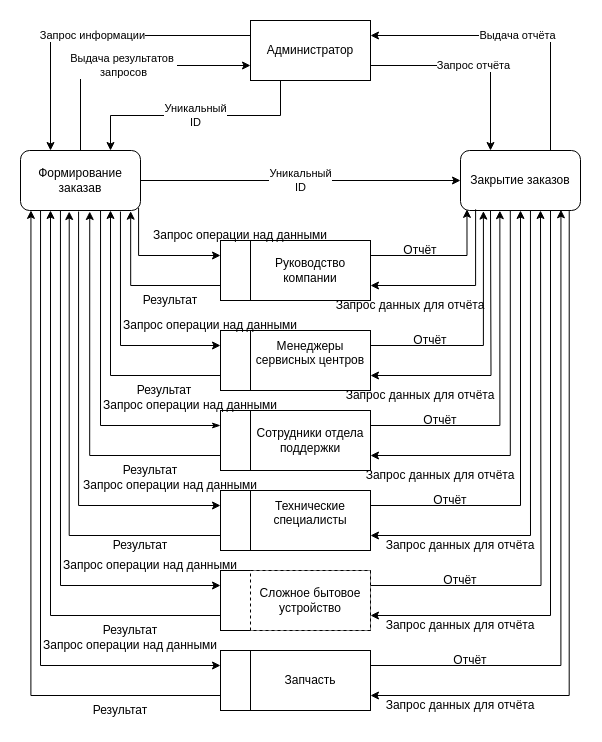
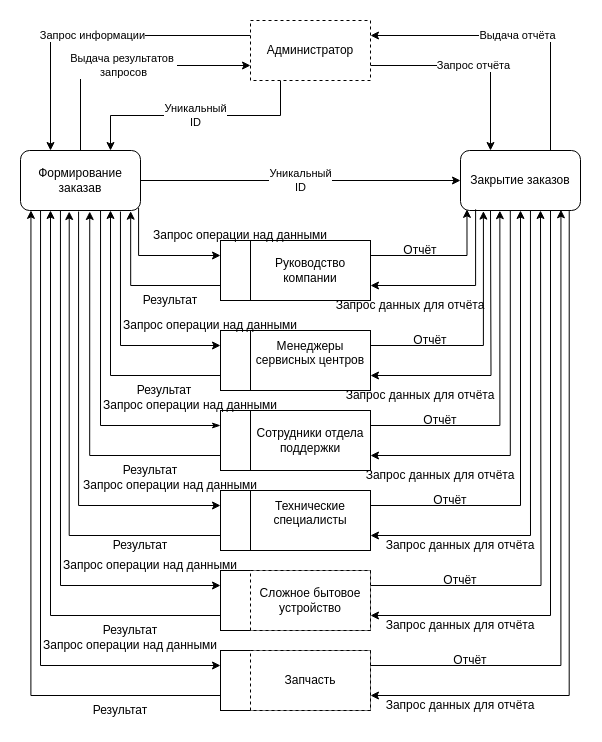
  <mxCell id="0" />
  <mxCell id="1" parent="0" />
  <mxCell id="2" value="" style="rounded=0;whiteSpace=wrap;html=1;" vertex="1" parent="1"><mxGeometry x="220" y="410" width="150" height="60" as="geometry" /></mxCell>
  <mxCell id="3" style="edgeStyle=orthogonalEdgeStyle;rounded=0;orthogonalLoop=1;jettySize=auto;html=1;exitX=0;exitY=0.75;exitDx=0;exitDy=0;entryX=0.406;entryY=1.017;entryDx=0;entryDy=0;entryPerimeter=0;" edge="1" parent="1" source="4" target="11"><mxGeometry relative="1" as="geometry" /></mxCell>
  <mxCell id="4" value="" style="rounded=0;whiteSpace=wrap;html=1;" vertex="1" parent="1"><mxGeometry x="220" y="490" width="150" height="60" as="geometry" /></mxCell>
  <mxCell id="5" value="" style="rounded=0;whiteSpace=wrap;html=1;" vertex="1" parent="1"><mxGeometry x="220" y="570" width="150" height="60" as="geometry" /></mxCell>
  <mxCell id="6" value="" style="rounded=0;whiteSpace=wrap;html=1;" vertex="1" parent="1"><mxGeometry x="220" y="650" width="150" height="60" as="geometry" /></mxCell>
  <mxCell id="7" value="" style="rounded=0;whiteSpace=wrap;html=1;" vertex="1" parent="1"><mxGeometry x="220" y="330" width="150" height="60" as="geometry" /></mxCell>
  <mxCell id="8" value="" style="rounded=0;whiteSpace=wrap;html=1;" vertex="1" parent="1"><mxGeometry x="220" y="240" width="150" height="60" as="geometry" /></mxCell>
  <mxCell id="9" value="Выдача результатов&amp;nbsp;&lt;div&gt;запросов&lt;/div&gt;" style="edgeStyle=orthogonalEdgeStyle;rounded=0;orthogonalLoop=1;jettySize=auto;html=1;exitX=0.5;exitY=0;exitDx=0;exitDy=0;entryX=0;entryY=0.75;entryDx=0;entryDy=0;" edge="1" parent="1" source="11" target="17"><mxGeometry relative="1" as="geometry" /></mxCell>
  <mxCell id="10" value="Уникальный&lt;div&gt;ID&lt;/div&gt;" style="edgeStyle=orthogonalEdgeStyle;rounded=0;orthogonalLoop=1;jettySize=auto;html=1;exitX=1;exitY=0.5;exitDx=0;exitDy=0;entryX=0;entryY=0.5;entryDx=0;entryDy=0;" edge="1" parent="1" source="11" target="13"><mxGeometry relative="1" as="geometry" /></mxCell>
  <mxCell id="11" value="Формирование заказав" style="rounded=1;whiteSpace=wrap;html=1;" vertex="1" parent="1"><mxGeometry x="20" y="150" width="120" height="60" as="geometry" /></mxCell>
  <mxCell id="12" value="Выдача отчёта" style="edgeStyle=orthogonalEdgeStyle;rounded=0;orthogonalLoop=1;jettySize=auto;html=1;exitX=0.75;exitY=0;exitDx=0;exitDy=0;entryX=1;entryY=0.25;entryDx=0;entryDy=0;" edge="1" parent="1" source="13" target="17"><mxGeometry relative="1" as="geometry" /></mxCell>
  <mxCell id="13" value="Закрытие заказов" style="rounded=1;whiteSpace=wrap;html=1;" vertex="1" parent="1"><mxGeometry x="460" y="150" width="120" height="60" as="geometry" /></mxCell>
  <mxCell id="14" value="Запрос информации" style="edgeStyle=orthogonalEdgeStyle;rounded=0;orthogonalLoop=1;jettySize=auto;html=1;exitX=0;exitY=0.25;exitDx=0;exitDy=0;entryX=0.25;entryY=0;entryDx=0;entryDy=0;" edge="1" parent="1" source="17" target="11"><mxGeometry relative="1" as="geometry" /></mxCell>
  <mxCell id="15" value="Уникальный&lt;div&gt;ID&lt;/div&gt;" style="edgeStyle=orthogonalEdgeStyle;rounded=0;orthogonalLoop=1;jettySize=auto;html=1;exitX=0.25;exitY=1;exitDx=0;exitDy=0;entryX=0.75;entryY=0;entryDx=0;entryDy=0;" edge="1" parent="1" source="17" target="11"><mxGeometry relative="1" as="geometry" /></mxCell>
  <mxCell id="16" value="Запрос отчёта" style="edgeStyle=orthogonalEdgeStyle;rounded=0;orthogonalLoop=1;jettySize=auto;html=1;exitX=1;exitY=0.75;exitDx=0;exitDy=0;entryX=0.25;entryY=0;entryDx=0;entryDy=0;" edge="1" parent="1" source="17" target="13"><mxGeometry relative="1" as="geometry" /></mxCell>
- <mxCell id="17" value="Администратор" style="rounded=0;whiteSpace=wrap;html=1;" vertex="1" parent="1"><mxGeometry x="250" y="20" width="120" height="60" as="geometry" /></mxCell>
+ <mxCell id="17" value="Администратор" style="rounded=0;whiteSpace=wrap;html=1;dashed=1;" vertex="1" parent="1"><mxGeometry x="250" y="20" width="120" height="60" as="geometry" /></mxCell>
  <mxCell id="18" value="Руководство компании" style="rounded=0;whiteSpace=wrap;html=1;" vertex="1" parent="1"><mxGeometry x="250" y="240" width="120" height="60" as="geometry" /></mxCell>
  <mxCell id="19" value="&#10;Менеджеры сервисных центров&#10;&#10;" style="rounded=0;whiteSpace=wrap;html=1;" vertex="1" parent="1"><mxGeometry x="250" y="330" width="120" height="60" as="geometry" /></mxCell>
  <mxCell id="20" value="&#10;Технические специалисты&#10;&#10;" style="rounded=0;whiteSpace=wrap;html=1;" vertex="1" parent="1"><mxGeometry x="250" y="490" width="120" height="60" as="geometry" /></mxCell>
  <mxCell id="21" style="edgeStyle=orthogonalEdgeStyle;rounded=0;orthogonalLoop=1;jettySize=auto;html=1;exitX=1;exitY=0.25;exitDx=0;exitDy=0;entryX=0.328;entryY=1.003;entryDx=0;entryDy=0;entryPerimeter=0;" edge="1" parent="1" source="22" target="13"><mxGeometry relative="1" as="geometry" /></mxCell>
  <mxCell id="22" value="Сотрудники отдела поддержки" style="rounded=0;whiteSpace=wrap;html=1;" vertex="1" parent="1"><mxGeometry x="250" y="410" width="120" height="60" as="geometry" /></mxCell>
  <mxCell id="23" style="edgeStyle=orthogonalEdgeStyle;rounded=0;orthogonalLoop=1;jettySize=auto;html=1;exitX=1;exitY=0.25;exitDx=0;exitDy=0;" edge="1" parent="1" source="24"><mxGeometry relative="1" as="geometry"><mxPoint x="540" y="210" as="targetPoint" /></mxGeometry></mxCell>
  <mxCell id="24" value="Сложное бытовое устройство" style="rounded=0;whiteSpace=wrap;html=1;dashed=1;" vertex="1" parent="1"><mxGeometry x="250" y="570" width="120" height="60" as="geometry" /></mxCell>
- <mxCell id="25" value="Запчасть" style="rounded=0;whiteSpace=wrap;html=1;" vertex="1" parent="1"><mxGeometry x="250" y="650" width="120" height="60" as="geometry" /></mxCell>
+ <mxCell id="25" value="Запчасть" style="rounded=0;whiteSpace=wrap;html=1;dashed=1;" vertex="1" parent="1"><mxGeometry x="250" y="650" width="120" height="60" as="geometry" /></mxCell>
  <mxCell id="26" style="edgeStyle=orthogonalEdgeStyle;rounded=0;orthogonalLoop=1;jettySize=auto;html=1;exitX=1;exitY=0.25;exitDx=0;exitDy=0;entryX=0.054;entryY=0.981;entryDx=0;entryDy=0;entryPerimeter=0;" edge="1" parent="1" source="18" target="13"><mxGeometry relative="1" as="geometry" /></mxCell>
  <mxCell id="27" style="edgeStyle=orthogonalEdgeStyle;rounded=0;orthogonalLoop=1;jettySize=auto;html=1;exitX=1;exitY=0.25;exitDx=0;exitDy=0;entryX=0.191;entryY=1.01;entryDx=0;entryDy=0;entryPerimeter=0;" edge="1" parent="1" source="19" target="13"><mxGeometry relative="1" as="geometry" /></mxCell>
  <mxCell id="28" style="edgeStyle=orthogonalEdgeStyle;rounded=0;orthogonalLoop=1;jettySize=auto;html=1;exitX=1;exitY=0.25;exitDx=0;exitDy=0;entryX=0.5;entryY=1;entryDx=0;entryDy=0;" edge="1" parent="1" source="20" target="13"><mxGeometry relative="1" as="geometry" /></mxCell>
  <mxCell id="29" style="edgeStyle=orthogonalEdgeStyle;rounded=0;orthogonalLoop=1;jettySize=auto;html=1;exitX=1;exitY=0.75;exitDx=0;exitDy=0;entryX=0.126;entryY=0.981;entryDx=0;entryDy=0;entryPerimeter=0;startArrow=classic;startFill=1;endArrow=none;endFill=0;" edge="1" parent="1" source="18" target="13"><mxGeometry relative="1" as="geometry" /></mxCell>
  <mxCell id="30" style="edgeStyle=orthogonalEdgeStyle;rounded=0;orthogonalLoop=1;jettySize=auto;html=1;exitX=1;exitY=0.75;exitDx=0;exitDy=0;startArrow=classic;startFill=1;endArrow=none;endFill=0;" edge="1" parent="1" source="19"><mxGeometry relative="1" as="geometry"><mxPoint x="490" y="210" as="targetPoint" /></mxGeometry></mxCell>
  <mxCell id="31" style="edgeStyle=orthogonalEdgeStyle;rounded=0;orthogonalLoop=1;jettySize=auto;html=1;exitX=1;exitY=0.75;exitDx=0;exitDy=0;entryX=0.415;entryY=1.003;entryDx=0;entryDy=0;entryPerimeter=0;startArrow=classic;startFill=1;endArrow=none;endFill=0;" edge="1" parent="1" source="22" target="13"><mxGeometry relative="1" as="geometry" /></mxCell>
  <mxCell id="32" style="edgeStyle=orthogonalEdgeStyle;rounded=0;orthogonalLoop=1;jettySize=auto;html=1;exitX=1;exitY=0.75;exitDx=0;exitDy=0;entryX=0.75;entryY=1;entryDx=0;entryDy=0;startArrow=classic;startFill=1;endArrow=none;endFill=0;" edge="1" parent="1" source="24" target="13"><mxGeometry relative="1" as="geometry" /></mxCell>
  <mxCell id="33" style="edgeStyle=orthogonalEdgeStyle;rounded=0;orthogonalLoop=1;jettySize=auto;html=1;exitX=1;exitY=0.75;exitDx=0;exitDy=0;entryX=0.583;entryY=1;entryDx=0;entryDy=0;entryPerimeter=0;startArrow=classic;startFill=1;endArrow=none;endFill=0;" edge="1" parent="1" source="20" target="13"><mxGeometry relative="1" as="geometry" /></mxCell>
  <mxCell id="34" style="edgeStyle=orthogonalEdgeStyle;rounded=0;orthogonalLoop=1;jettySize=auto;html=1;exitX=1;exitY=0.25;exitDx=0;exitDy=0;entryX=0.837;entryY=0.988;entryDx=0;entryDy=0;entryPerimeter=0;" edge="1" parent="1" source="25" target="13"><mxGeometry relative="1" as="geometry" /></mxCell>
  <mxCell id="35" style="edgeStyle=orthogonalEdgeStyle;rounded=0;orthogonalLoop=1;jettySize=auto;html=1;exitX=1;exitY=0.75;exitDx=0;exitDy=0;entryX=0.906;entryY=1.01;entryDx=0;entryDy=0;entryPerimeter=0;startArrow=classic;startFill=1;endArrow=none;endFill=0;" edge="1" parent="1" source="25" target="13"><mxGeometry relative="1" as="geometry" /></mxCell>
  <mxCell id="36" style="edgeStyle=orthogonalEdgeStyle;rounded=0;orthogonalLoop=1;jettySize=auto;html=1;exitX=0;exitY=0.75;exitDx=0;exitDy=0;entryX=0.577;entryY=1.017;entryDx=0;entryDy=0;entryPerimeter=0;" edge="1" parent="1" source="2" target="11"><mxGeometry relative="1" as="geometry" /></mxCell>
  <mxCell id="37" style="edgeStyle=orthogonalEdgeStyle;rounded=0;orthogonalLoop=1;jettySize=auto;html=1;exitX=0;exitY=0.75;exitDx=0;exitDy=0;entryX=0.75;entryY=1;entryDx=0;entryDy=0;" edge="1" parent="1" source="7" target="11"><mxGeometry relative="1" as="geometry" /></mxCell>
  <mxCell id="38" style="edgeStyle=orthogonalEdgeStyle;rounded=0;orthogonalLoop=1;jettySize=auto;html=1;exitX=0;exitY=0.75;exitDx=0;exitDy=0;entryX=0.25;entryY=1;entryDx=0;entryDy=0;" edge="1" parent="1" source="5" target="11"><mxGeometry relative="1" as="geometry" /></mxCell>
  <mxCell id="39" style="edgeStyle=orthogonalEdgeStyle;rounded=0;orthogonalLoop=1;jettySize=auto;html=1;exitX=0;exitY=0.75;exitDx=0;exitDy=0;entryX=0.087;entryY=0.998;entryDx=0;entryDy=0;entryPerimeter=0;" edge="1" parent="1" source="6" target="11"><mxGeometry relative="1" as="geometry" /></mxCell>
  <mxCell id="40" value="" style="edgeStyle=orthogonalEdgeStyle;rounded=0;orthogonalLoop=1;jettySize=auto;html=1;exitX=0;exitY=0.75;exitDx=0;exitDy=0;entryX=0.918;entryY=1.012;entryDx=0;entryDy=0;entryPerimeter=0;" edge="1" parent="1" source="8" target="11"><mxGeometry relative="1" as="geometry" /></mxCell>
  <mxCell id="41" style="edgeStyle=orthogonalEdgeStyle;rounded=0;orthogonalLoop=1;jettySize=auto;html=1;exitX=0;exitY=0.25;exitDx=0;exitDy=0;entryX=0.984;entryY=0.955;entryDx=0;entryDy=0;entryPerimeter=0;startArrow=classic;startFill=1;endArrow=none;endFill=0;" edge="1" parent="1" source="8" target="11"><mxGeometry relative="1" as="geometry" /></mxCell>
  <mxCell id="42" style="edgeStyle=orthogonalEdgeStyle;rounded=0;orthogonalLoop=1;jettySize=auto;html=1;exitX=0;exitY=0.25;exitDx=0;exitDy=0;entryX=0.833;entryY=1.017;entryDx=0;entryDy=0;entryPerimeter=0;startArrow=classic;startFill=1;endArrow=none;endFill=0;" edge="1" parent="1" source="7" target="11"><mxGeometry relative="1" as="geometry" /></mxCell>
  <mxCell id="43" style="edgeStyle=orthogonalEdgeStyle;rounded=0;orthogonalLoop=1;jettySize=auto;html=1;exitX=0;exitY=0.25;exitDx=0;exitDy=0;entryX=0.667;entryY=1;entryDx=0;entryDy=0;entryPerimeter=0;startArrow=classicThin;startFill=1;endArrow=none;endFill=0;" edge="1" parent="1" source="2" target="11"><mxGeometry relative="1" as="geometry" /></mxCell>
  <mxCell id="44" style="edgeStyle=orthogonalEdgeStyle;rounded=0;orthogonalLoop=1;jettySize=auto;html=1;exitX=0;exitY=0.25;exitDx=0;exitDy=0;entryX=0.484;entryY=1.017;entryDx=0;entryDy=0;entryPerimeter=0;startArrow=classic;startFill=1;endArrow=none;endFill=0;" edge="1" parent="1" source="4" target="11"><mxGeometry relative="1" as="geometry" /></mxCell>
  <mxCell id="45" style="edgeStyle=orthogonalEdgeStyle;rounded=0;orthogonalLoop=1;jettySize=auto;html=1;exitX=0;exitY=0.25;exitDx=0;exitDy=0;entryX=0.333;entryY=1;entryDx=0;entryDy=0;entryPerimeter=0;startArrow=classic;startFill=1;endArrow=none;endFill=0;" edge="1" parent="1" source="5" target="11"><mxGeometry relative="1" as="geometry" /></mxCell>
  <mxCell id="46" style="edgeStyle=orthogonalEdgeStyle;rounded=0;orthogonalLoop=1;jettySize=auto;html=1;exitX=0;exitY=0.25;exitDx=0;exitDy=0;entryX=0.167;entryY=1;entryDx=0;entryDy=0;entryPerimeter=0;startArrow=classic;startFill=1;endArrow=none;endFill=0;" edge="1" parent="1" source="6" target="11"><mxGeometry relative="1" as="geometry" /></mxCell>
  <mxCell id="47" value="Результат" style="text;html=1;align=center;verticalAlign=middle;whiteSpace=wrap;rounded=0;" vertex="1" parent="1"><mxGeometry x="140" y="290" width="60" height="20" as="geometry" /></mxCell>
  <mxCell id="48" value="Результат" style="text;html=1;align=center;verticalAlign=middle;whiteSpace=wrap;rounded=0;" vertex="1" parent="1"><mxGeometry x="134" y="380" width="60" height="20" as="geometry" /></mxCell>
  <mxCell id="49" value="Результат" style="text;html=1;align=center;verticalAlign=middle;whiteSpace=wrap;rounded=0;" vertex="1" parent="1"><mxGeometry x="120" y="460" width="60" height="20" as="geometry" /></mxCell>
  <mxCell id="50" value="Результат" style="text;html=1;align=center;verticalAlign=middle;whiteSpace=wrap;rounded=0;" vertex="1" parent="1"><mxGeometry x="110" y="535" width="60" height="20" as="geometry" /></mxCell>
  <mxCell id="51" value="Результат" style="text;html=1;align=center;verticalAlign=middle;whiteSpace=wrap;rounded=0;" vertex="1" parent="1"><mxGeometry x="100" y="620" width="60" height="20" as="geometry" /></mxCell>
  <mxCell id="52" value="Результат" style="text;html=1;align=center;verticalAlign=middle;whiteSpace=wrap;rounded=0;" vertex="1" parent="1"><mxGeometry x="90" y="700" width="60" height="20" as="geometry" /></mxCell>
  <mxCell id="53" value="Отчёт" style="text;html=1;align=center;verticalAlign=middle;whiteSpace=wrap;rounded=0;" vertex="1" parent="1"><mxGeometry x="390" y="240" width="60" height="20" as="geometry" /></mxCell>
  <mxCell id="54" value="Отчёт" style="text;html=1;align=center;verticalAlign=middle;whiteSpace=wrap;rounded=0;" vertex="1" parent="1"><mxGeometry x="400" y="330" width="60" height="20" as="geometry" /></mxCell>
  <mxCell id="55" value="Отчёт" style="text;html=1;align=center;verticalAlign=middle;whiteSpace=wrap;rounded=0;" vertex="1" parent="1"><mxGeometry x="410" y="410" width="60" height="20" as="geometry" /></mxCell>
  <mxCell id="56" value="Отчёт" style="text;html=1;align=center;verticalAlign=middle;whiteSpace=wrap;rounded=0;" vertex="1" parent="1"><mxGeometry x="420" y="490" width="60" height="20" as="geometry" /></mxCell>
  <mxCell id="57" value="Отчёт" style="text;html=1;align=center;verticalAlign=middle;whiteSpace=wrap;rounded=0;" vertex="1" parent="1"><mxGeometry x="430" y="570" width="60" height="20" as="geometry" /></mxCell>
  <mxCell id="58" value="Отчёт" style="text;html=1;align=center;verticalAlign=middle;whiteSpace=wrap;rounded=0;" vertex="1" parent="1"><mxGeometry x="440" y="650" width="60" height="20" as="geometry" /></mxCell>
  <mxCell id="59" value="Запрос операции над данными" style="text;html=1;align=center;verticalAlign=middle;whiteSpace=wrap;rounded=0;" vertex="1" parent="1"><mxGeometry x="140" y="220" width="200" height="30" as="geometry" /></mxCell>
  <mxCell id="60" value="Запрос данных для отчёта" style="text;html=1;align=center;verticalAlign=middle;whiteSpace=wrap;rounded=0;" vertex="1" parent="1"><mxGeometry x="320" y="290" width="180" height="30" as="geometry" /></mxCell>
  <mxCell id="61" value="Запрос операции над данными" style="text;html=1;align=center;verticalAlign=middle;whiteSpace=wrap;rounded=0;" vertex="1" parent="1"><mxGeometry x="110" y="310" width="200" height="30" as="geometry" /></mxCell>
  <mxCell id="62" value="Запрос операции над данными" style="text;html=1;align=center;verticalAlign=middle;whiteSpace=wrap;rounded=0;" vertex="1" parent="1"><mxGeometry x="90" y="390" width="200" height="30" as="geometry" /></mxCell>
  <mxCell id="63" value="Запрос операции над данными" style="text;html=1;align=center;verticalAlign=middle;whiteSpace=wrap;rounded=0;" vertex="1" parent="1"><mxGeometry x="70" y="470" width="200" height="30" as="geometry" /></mxCell>
  <mxCell id="64" value="Запрос операции над данными" style="text;html=1;align=center;verticalAlign=middle;whiteSpace=wrap;rounded=0;" vertex="1" parent="1"><mxGeometry x="50" y="550" width="200" height="30" as="geometry" /></mxCell>
  <mxCell id="65" value="Запрос операции над данными" style="text;html=1;align=center;verticalAlign=middle;whiteSpace=wrap;rounded=0;" vertex="1" parent="1"><mxGeometry x="30" y="630" width="200" height="30" as="geometry" /></mxCell>
  <mxCell id="66" value="Запрос данных для отчёта" style="text;html=1;align=center;verticalAlign=middle;whiteSpace=wrap;rounded=0;" vertex="1" parent="1"><mxGeometry x="330" y="380" width="180" height="30" as="geometry" /></mxCell>
  <mxCell id="67" value="Запрос данных для отчёта" style="text;html=1;align=center;verticalAlign=middle;whiteSpace=wrap;rounded=0;" vertex="1" parent="1"><mxGeometry x="350" y="460" width="180" height="30" as="geometry" /></mxCell>
  <mxCell id="68" value="Запрос данных для отчёта" style="text;html=1;align=center;verticalAlign=middle;whiteSpace=wrap;rounded=0;" vertex="1" parent="1"><mxGeometry x="370" y="530" width="180" height="30" as="geometry" /></mxCell>
  <mxCell id="69" value="Запрос данных для отчёта" style="text;html=1;align=center;verticalAlign=middle;whiteSpace=wrap;rounded=0;" vertex="1" parent="1"><mxGeometry x="370" y="610" width="180" height="30" as="geometry" /></mxCell>
  <mxCell id="70" value="Запрос данных для отчёта" style="text;html=1;align=center;verticalAlign=middle;whiteSpace=wrap;rounded=0;" vertex="1" parent="1"><mxGeometry x="370" y="690" width="180" height="30" as="geometry" /></mxCell>
